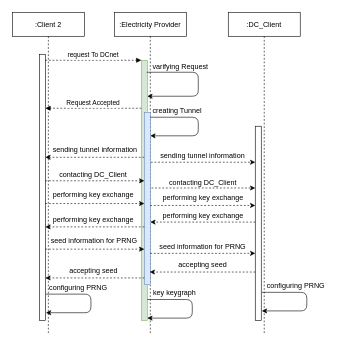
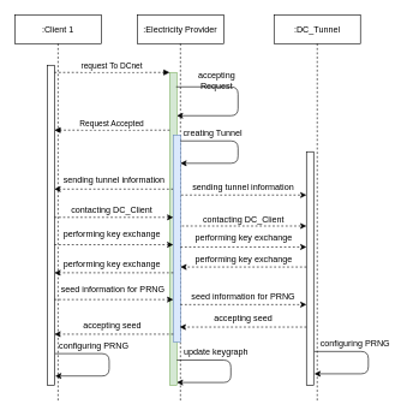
  <mxCell id="0" />
  <mxCell id="1" parent="0" />
- <mxCell id="2" value=":Client 2" style="shape=umlLifeline;perimeter=lifelinePerimeter;container=1;collapsible=0;recursiveResize=0;rounded=0;shadow=0;strokeWidth=1;" parent="1" vertex="1"><mxGeometry x="20" y="20" width="120" height="535" as="geometry" /></mxCell>
+ <mxCell id="2" value=":Client 1" style="shape=umlLifeline;perimeter=lifelinePerimeter;container=1;collapsible=0;recursiveResize=0;rounded=0;shadow=0;strokeWidth=1;" parent="1" vertex="1"><mxGeometry x="20" y="20" width="120" height="535" as="geometry" /></mxCell>
  <mxCell id="3" value="" style="points=[];perimeter=orthogonalPerimeter;rounded=0;shadow=0;strokeWidth=1;" parent="2" vertex="1"><mxGeometry x="45" y="70" width="10" height="444" as="geometry" /></mxCell>
  <mxCell id="4" value=":Electricity Provider" style="shape=umlLifeline;perimeter=lifelinePerimeter;container=1;collapsible=0;recursiveResize=0;rounded=0;shadow=0;strokeWidth=1;" parent="1" vertex="1"><mxGeometry x="190" y="20" width="120" height="535" as="geometry" /></mxCell>
  <mxCell id="5" value="" style="points=[];perimeter=orthogonalPerimeter;rounded=0;shadow=0;strokeWidth=1;fillColor=#d5e8d4;strokeColor=#82b366;" parent="4" vertex="1"><mxGeometry x="45" y="80" width="10" height="434" as="geometry" /></mxCell>
  <mxCell id="6" value="" style="endArrow=classic;html=1;" parent="4" target="5" edge="1"><mxGeometry width="50" height="50" relative="1" as="geometry"><mxPoint x="54" y="100" as="sourcePoint" /><mxPoint x="54" y="138" as="targetPoint" /><Array as="points"><mxPoint x="140" y="100" /><mxPoint x="140" y="140" /></Array></mxGeometry></mxCell>
  <mxCell id="7" value="request To DCnet" style="verticalAlign=bottom;endArrow=block;entryX=0;entryY=0;shadow=0;strokeWidth=1;dashed=1;" parent="1" source="3" target="5" edge="1"><mxGeometry relative="1" as="geometry"><mxPoint x="175" y="100" as="sourcePoint" /></mxGeometry></mxCell>
  <mxCell id="8" value="Request Accepted" style="verticalAlign=bottom;endArrow=block;shadow=0;strokeWidth=1;dashed=1;bendable=0;rounded=0;" parent="1" source="5" target="3" edge="1"><mxGeometry relative="1" as="geometry"><mxPoint x="140" y="140" as="sourcePoint" /><Array as="points"><mxPoint x="200" y="180" /></Array></mxGeometry></mxCell>
- <mxCell id="9" value=":DC_Client " style="shape=umlLifeline;perimeter=lifelinePerimeter;container=1;collapsible=0;recursiveResize=0;rounded=0;shadow=0;strokeWidth=1;" parent="1" vertex="1"><mxGeometry x="380" y="20" width="120" height="535" as="geometry" /></mxCell>
+ <mxCell id="9" value=":DC_Tunnel " style="shape=umlLifeline;perimeter=lifelinePerimeter;container=1;collapsible=0;recursiveResize=0;rounded=0;shadow=0;strokeWidth=1;" parent="1" vertex="1"><mxGeometry x="380" y="20" width="120" height="535" as="geometry" /></mxCell>
  <mxCell id="10" value="" style="points=[];perimeter=orthogonalPerimeter;rounded=0;shadow=0;strokeWidth=1;" parent="9" vertex="1"><mxGeometry x="45" y="190" width="10" height="324" as="geometry" /></mxCell>
- <mxCell id="11" value="varifying Request" style="text;html=1;strokeColor=none;fillColor=none;align=center;verticalAlign=middle;whiteSpace=wrap;rounded=0;" parent="1" vertex="1"><mxGeometry x="252.5" y="101" width="95" height="20" as="geometry" /></mxCell>
+ <mxCell id="11" value="accepting Request" style="text;html=1;strokeColor=none;fillColor=none;align=center;verticalAlign=middle;whiteSpace=wrap;rounded=0;" parent="1" vertex="1"><mxGeometry x="252.5" y="101" width="95" height="20" as="geometry" /></mxCell>
  <mxCell id="12" value="" style="endArrow=classic;html=1;dashed=1;endSize=6;exitX=0;exitY=0.232;exitDx=0;exitDy=0;exitPerimeter=0;" parent="1" edge="1"><mxGeometry width="50" height="50" relative="1" as="geometry"><mxPoint x="240" y="261.8" as="sourcePoint" /><mxPoint x="75" y="261.8" as="targetPoint" /></mxGeometry></mxCell>
  <mxCell id="13" value="sending tunnel information" style="text;html=1;strokeColor=none;fillColor=none;align=center;verticalAlign=middle;whiteSpace=wrap;rounded=0;" parent="1" vertex="1"><mxGeometry x="82.5" y="240" width="150" height="20" as="geometry" /></mxCell>
  <mxCell id="14" value="" style="endArrow=classic;html=1;endSize=6;dashed=1;" parent="1" target="10" edge="1"><mxGeometry width="50" height="50" relative="1" as="geometry"><mxPoint x="245" y="270.04" as="sourcePoint" /><mxPoint x="430" y="270.04" as="targetPoint" /></mxGeometry></mxCell>
  <mxCell id="15" value="sending tunnel information" style="text;html=1;strokeColor=none;fillColor=none;align=center;verticalAlign=middle;whiteSpace=wrap;rounded=0;" parent="1" vertex="1"><mxGeometry x="263.13" y="249" width="148.75" height="20" as="geometry" /></mxCell>
  <mxCell id="16" value="" style="endArrow=classic;html=1;dashed=1;endSize=6;" parent="1" edge="1"><mxGeometry width="50" height="50" relative="1" as="geometry"><mxPoint x="75" y="301" as="sourcePoint" /><mxPoint x="240" y="301" as="targetPoint" /></mxGeometry></mxCell>
  <mxCell id="17" value="contacting DC_Client" style="text;html=1;strokeColor=none;fillColor=none;align=center;verticalAlign=middle;whiteSpace=wrap;rounded=0;" parent="1" vertex="1"><mxGeometry x="95" y="282" width="120" height="20" as="geometry" /></mxCell>
  <mxCell id="18" value="performing key exchange" style="text;html=1;strokeColor=none;fillColor=none;align=center;verticalAlign=middle;whiteSpace=wrap;rounded=0;" parent="1" vertex="1"><mxGeometry x="80" y="314" width="150" height="20" as="geometry" /></mxCell>
  <mxCell id="19" value="" style="points=[];perimeter=orthogonalPerimeter;rounded=0;shadow=0;strokeWidth=1;fillColor=#dae8fc;strokeColor=#6c8ebf;" parent="1" vertex="1"><mxGeometry x="240" y="187" width="10" height="287" as="geometry" /></mxCell>
  <mxCell id="20" value="" style="endArrow=classic;html=1;endSize=6;exitX=0;exitY=1;exitDx=0;exitDy=0;rounded=1;" parent="1" target="19" edge="1"><mxGeometry width="50" height="50" relative="1" as="geometry"><mxPoint x="250" y="195" as="sourcePoint" /><mxPoint x="270" y="226" as="targetPoint" /><Array as="points"><mxPoint x="330" y="195" /><mxPoint x="330" y="226" /></Array></mxGeometry></mxCell>
  <mxCell id="21" value="creating Tunnel" style="text;html=1;strokeColor=none;fillColor=none;align=center;verticalAlign=middle;whiteSpace=wrap;rounded=0;" parent="1" vertex="1"><mxGeometry x="250" y="175" width="90" height="20" as="geometry" /></mxCell>
  <mxCell id="22" value="" style="endArrow=classic;html=1;endSize=6;exitX=0.517;exitY=0.586;exitDx=0;exitDy=0;exitPerimeter=0;dashed=1;" parent="1" target="10" edge="1"><mxGeometry width="50" height="50" relative="1" as="geometry"><mxPoint x="252.04" y="313" as="sourcePoint" /><mxPoint x="430" y="313" as="targetPoint" /></mxGeometry></mxCell>
  <mxCell id="23" value="contacting DC_Client" style="text;html=1;strokeColor=none;fillColor=none;align=center;verticalAlign=middle;whiteSpace=wrap;rounded=0;" parent="1" vertex="1"><mxGeometry x="278.63" y="294" width="117.75" height="20" as="geometry" /></mxCell>
  <mxCell id="24" value="" style="endArrow=classic;html=1;dashed=1;endSize=6;entryX=0;entryY=0.672;entryDx=0;entryDy=0;entryPerimeter=0;" parent="1" edge="1"><mxGeometry width="50" height="50" relative="1" as="geometry"><mxPoint x="75" y="338.936" as="sourcePoint" /><mxPoint x="240" y="338.936" as="targetPoint" /></mxGeometry></mxCell>
  <mxCell id="25" value="" style="endArrow=classic;html=1;dashed=1;endSize=6;exitX=1;exitY=0.952;exitDx=0;exitDy=0;exitPerimeter=0;jumpStyle=sharp;" parent="1" edge="1"><mxGeometry width="50" height="50" relative="1" as="geometry"><mxPoint x="250" y="342.1" as="sourcePoint" /><mxPoint x="425" y="342.1" as="targetPoint" /></mxGeometry></mxCell>
  <mxCell id="26" value="performing key exchange" style="text;html=1;strokeColor=none;fillColor=none;align=center;verticalAlign=middle;whiteSpace=wrap;rounded=0;" parent="1" vertex="1"><mxGeometry x="262.5" y="320" width="150" height="20" as="geometry" /></mxCell>
  <mxCell id="27" value="" style="endArrow=classic;html=1;dashed=1;endSize=6;" parent="1" edge="1"><mxGeometry width="50" height="50" relative="1" as="geometry"><mxPoint x="425" y="369.85" as="sourcePoint" /><mxPoint x="250" y="369.85" as="targetPoint" /></mxGeometry></mxCell>
  <mxCell id="28" value="performing key exchange" style="text;html=1;strokeColor=none;fillColor=none;align=center;verticalAlign=middle;whiteSpace=wrap;rounded=0;" parent="1" vertex="1"><mxGeometry x="262.5" y="349" width="150" height="20" as="geometry" /></mxCell>
  <mxCell id="29" value="" style="endArrow=classic;html=1;dashed=1;endSize=6;exitX=0;exitY=0.82;exitDx=0;exitDy=0;exitPerimeter=0;" parent="1" edge="1"><mxGeometry width="50" height="50" relative="1" as="geometry"><mxPoint x="240" y="377.86" as="sourcePoint" /><mxPoint x="75" y="377.86" as="targetPoint" /></mxGeometry></mxCell>
  <mxCell id="30" value="performing key exchange" style="text;html=1;strokeColor=none;fillColor=none;align=center;verticalAlign=middle;whiteSpace=wrap;rounded=0;" parent="1" vertex="1"><mxGeometry x="80" y="356" width="150" height="20" as="geometry" /></mxCell>
  <mxCell id="31" value="" style="endArrow=classic;html=1;dashed=1;endSize=6;entryX=0;entryY=0.873;entryDx=0;entryDy=0;entryPerimeter=0;" parent="1" edge="1"><mxGeometry width="50" height="50" relative="1" as="geometry"><mxPoint x="75" y="414.979" as="sourcePoint" /><mxPoint x="240" y="414.979" as="targetPoint" /></mxGeometry></mxCell>
  <mxCell id="32" value="seed information for PRNG" style="text;html=1;strokeColor=none;fillColor=none;align=center;verticalAlign=middle;whiteSpace=wrap;rounded=0;" parent="1" vertex="1"><mxGeometry x="80" y="392" width="152.5" height="20" as="geometry" /></mxCell>
  <mxCell id="33" value="" style="endArrow=classic;html=1;dashed=1;endSize=6;entryX=0;entryY=0.571;entryDx=0;entryDy=0;entryPerimeter=0;" parent="1" edge="1"><mxGeometry width="50" height="50" relative="1" as="geometry"><mxPoint x="250" y="422" as="sourcePoint" /><mxPoint x="425" y="422" as="targetPoint" /></mxGeometry></mxCell>
  <mxCell id="34" value="seed information for PRNG" style="text;html=1;strokeColor=none;fillColor=none;align=center;verticalAlign=middle;whiteSpace=wrap;rounded=0;" parent="1" vertex="1"><mxGeometry x="261.25" y="402" width="152.5" height="20" as="geometry" /></mxCell>
  <mxCell id="35" value="" style="endArrow=classic;html=1;dashed=1;endSize=6;entryX=0.9;entryY=0.747;entryDx=0;entryDy=0;entryPerimeter=0;" parent="1" edge="1"><mxGeometry width="50" height="50" relative="1" as="geometry"><mxPoint x="425" y="453.161" as="sourcePoint" /><mxPoint x="249" y="453.161" as="targetPoint" /></mxGeometry></mxCell>
  <mxCell id="36" value="accepting seed" style="text;html=1;strokeColor=none;fillColor=none;align=center;verticalAlign=middle;whiteSpace=wrap;rounded=0;" parent="1" vertex="1"><mxGeometry x="285" y="432" width="105" height="20" as="geometry" /></mxCell>
  <mxCell id="37" value="accepting seed" style="text;html=1;strokeColor=none;fillColor=none;align=center;verticalAlign=middle;whiteSpace=wrap;rounded=0;" parent="1" vertex="1"><mxGeometry x="102.5" y="442" width="105" height="20" as="geometry" /></mxCell>
  <mxCell id="38" value="" style="endArrow=classic;html=1;dashed=1;endSize=6;" parent="1" edge="1"><mxGeometry width="50" height="50" relative="1" as="geometry"><mxPoint x="240" y="463" as="sourcePoint" /><mxPoint x="75" y="463" as="targetPoint" /></mxGeometry></mxCell>
  <mxCell id="39" value="configuring PRNG" style="text;html=1;strokeColor=none;fillColor=none;align=center;verticalAlign=middle;whiteSpace=wrap;rounded=0;" parent="1" vertex="1"><mxGeometry x="80" y="470" width="100" height="20" as="geometry" /></mxCell>
  <mxCell id="40" value="configuring PRNG" style="text;html=1;strokeColor=none;fillColor=none;align=center;verticalAlign=middle;whiteSpace=wrap;rounded=0;" parent="1" vertex="1"><mxGeometry x="443" y="467" width="100" height="20" as="geometry" /></mxCell>
  <mxCell id="41" value="" style="endArrow=classic;html=1;endSize=6;" edge="1" parent="1"><mxGeometry width="50" height="50" relative="1" as="geometry"><mxPoint x="76" y="490" as="sourcePoint" /><mxPoint x="76" y="521" as="targetPoint" /><Array as="points"><mxPoint x="151" y="490" /><mxPoint x="151" y="521" /></Array></mxGeometry></mxCell>
  <mxCell id="42" value="" style="endArrow=classic;html=1;endSize=6;" parent="1" edge="1"><mxGeometry width="50" height="50" relative="1" as="geometry"><mxPoint x="436" y="487" as="sourcePoint" /><mxPoint x="436" y="518" as="targetPoint" /><Array as="points"><mxPoint x="511" y="487" /><mxPoint x="511" y="518" /></Array></mxGeometry></mxCell>
  <mxCell id="43" value="" style="endArrow=classic;html=1;endSize=6;" edge="1" parent="1"><mxGeometry width="50" height="50" relative="1" as="geometry"><mxPoint x="245" y="499" as="sourcePoint" /><mxPoint x="245" y="530" as="targetPoint" /><Array as="points"><mxPoint x="320" y="499" /><mxPoint x="320" y="530" /></Array></mxGeometry></mxCell>
- <mxCell id="44" value="key keygraph" style="text;whiteSpace=wrap;html=1;" vertex="1" parent="1"><mxGeometry x="252.5" y="474" width="117" height="28" as="geometry" /></mxCell>
+ <mxCell id="44" value="update keygraph" style="text;whiteSpace=wrap;html=1;" vertex="1" parent="1"><mxGeometry x="252.5" y="474" width="117" height="28" as="geometry" /></mxCell>
